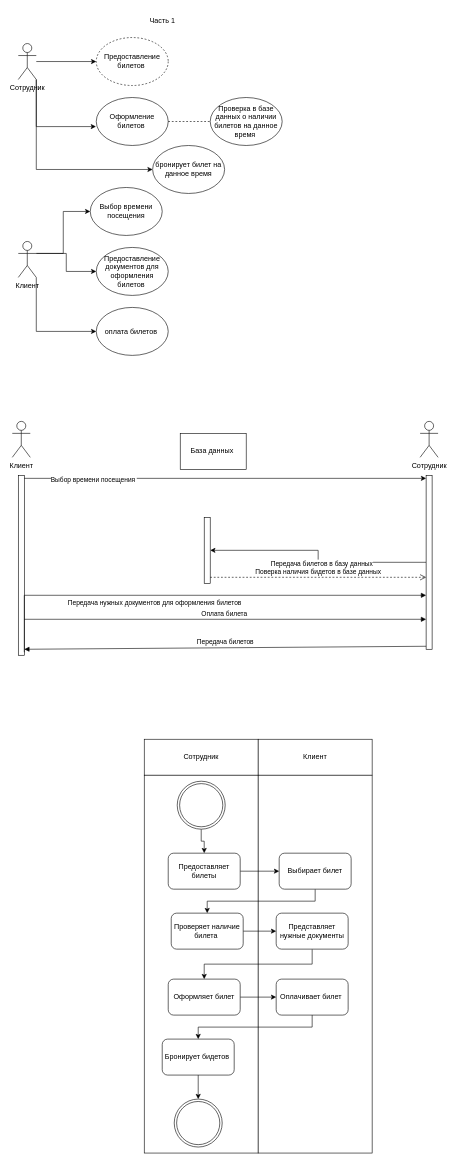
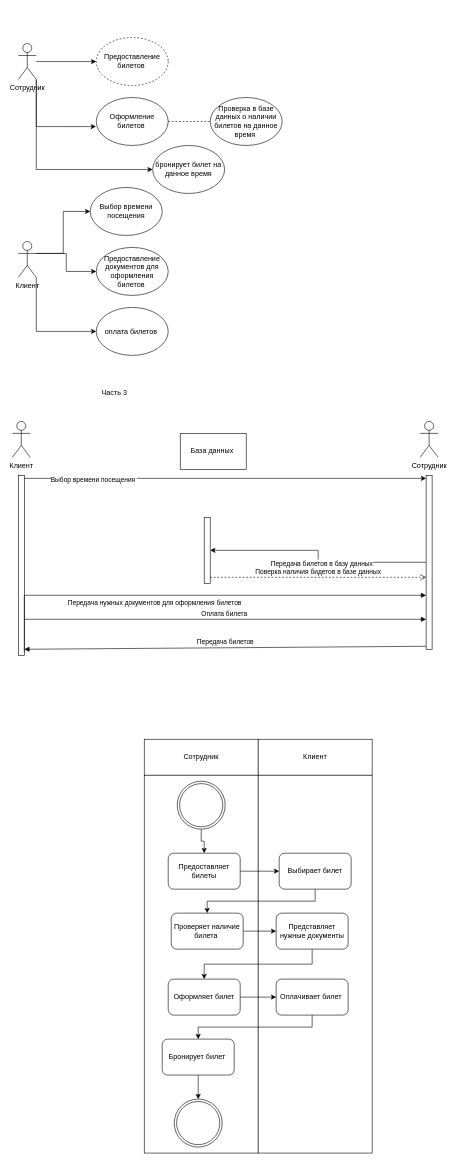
  <mxCell id="0" />
  <mxCell id="1" parent="0" />
  <mxCell id="2" value="" style="edgeStyle=orthogonalEdgeStyle;rounded=0;orthogonalLoop=1;jettySize=auto;html=1;" edge="1" parent="1" source="4" target="5"><mxGeometry relative="1" as="geometry" /></mxCell>
  <mxCell id="3" style="edgeStyle=orthogonalEdgeStyle;rounded=0;orthogonalLoop=1;jettySize=auto;html=1;exitX=1;exitY=1;exitDx=0;exitDy=0;exitPerimeter=0;entryX=0;entryY=0.5;entryDx=0;entryDy=0;" edge="1" parent="1" source="4" target="17"><mxGeometry relative="1" as="geometry" /></mxCell>
  <mxCell id="4" value="&lt;font style=&quot;vertical-align: inherit;&quot;&gt;&lt;font style=&quot;vertical-align: inherit;&quot;&gt;Сотрудник&lt;br&gt;&lt;/font&gt;&lt;/font&gt;" style="shape=umlActor;verticalLabelPosition=bottom;verticalAlign=top;html=1;outlineConnect=0;" vertex="1" parent="1"><mxGeometry x="30" y="72" width="30" height="60" as="geometry" /></mxCell>
  <mxCell id="5" value="&lt;font style=&quot;vertical-align: inherit;&quot;&gt;&lt;font style=&quot;vertical-align: inherit;&quot;&gt;Предоставление билетов&amp;nbsp;&lt;/font&gt;&lt;/font&gt;" style="ellipse;whiteSpace=wrap;html=1;dashed=1;" vertex="1" parent="1"><mxGeometry x="160" y="62" width="120" height="80" as="geometry" /></mxCell>
  <mxCell id="6" value="&lt;font style=&quot;vertical-align: inherit;&quot;&gt;&lt;font style=&quot;vertical-align: inherit;&quot;&gt;&lt;font style=&quot;vertical-align: inherit;&quot;&gt;&lt;font style=&quot;vertical-align: inherit;&quot;&gt;&lt;font style=&quot;vertical-align: inherit;&quot;&gt;&lt;font style=&quot;vertical-align: inherit;&quot;&gt;&lt;font style=&quot;vertical-align: inherit;&quot;&gt;&lt;font style=&quot;vertical-align: inherit;&quot;&gt;&lt;font style=&quot;vertical-align: inherit;&quot;&gt;&lt;font style=&quot;vertical-align: inherit;&quot;&gt;Выбор времени посещения&lt;/font&gt;&lt;/font&gt;&lt;/font&gt;&lt;/font&gt;&lt;/font&gt;&lt;/font&gt;&lt;/font&gt;&lt;/font&gt;&lt;/font&gt;&lt;/font&gt;" style="ellipse;whiteSpace=wrap;html=1;" vertex="1" parent="1"><mxGeometry x="150" y="312" width="120" height="80" as="geometry" /></mxCell>
  <mxCell id="7" value="&lt;font style=&quot;vertical-align: inherit;&quot;&gt;&lt;font style=&quot;vertical-align: inherit;&quot;&gt;Предоставление документов для оформления билетов&amp;nbsp;&lt;/font&gt;&lt;/font&gt;" style="ellipse;whiteSpace=wrap;html=1;" vertex="1" parent="1"><mxGeometry x="160" y="412" width="120" height="80" as="geometry" /></mxCell>
  <mxCell id="8" style="edgeStyle=orthogonalEdgeStyle;rounded=0;orthogonalLoop=1;jettySize=auto;html=1;exitX=1;exitY=0.333;exitDx=0;exitDy=0;exitPerimeter=0;entryX=0;entryY=0.5;entryDx=0;entryDy=0;" edge="1" parent="1" source="11" target="7"><mxGeometry relative="1" as="geometry" /></mxCell>
  <mxCell id="9" style="edgeStyle=orthogonalEdgeStyle;rounded=0;orthogonalLoop=1;jettySize=auto;html=1;exitX=1;exitY=1;exitDx=0;exitDy=0;exitPerimeter=0;entryX=0;entryY=0.5;entryDx=0;entryDy=0;" edge="1" parent="1" source="11" target="16"><mxGeometry relative="1" as="geometry" /></mxCell>
  <mxCell id="10" style="edgeStyle=orthogonalEdgeStyle;rounded=0;orthogonalLoop=1;jettySize=auto;html=1;exitX=1;exitY=0.333;exitDx=0;exitDy=0;exitPerimeter=0;entryX=0;entryY=0.5;entryDx=0;entryDy=0;" edge="1" parent="1" source="11" target="6"><mxGeometry relative="1" as="geometry" /></mxCell>
  <mxCell id="11" value="&lt;font style=&quot;vertical-align: inherit;&quot;&gt;&lt;font style=&quot;vertical-align: inherit;&quot;&gt;Клиент&lt;br&gt;&lt;br&gt;&lt;/font&gt;&lt;/font&gt;" style="shape=umlActor;verticalLabelPosition=bottom;verticalAlign=top;html=1;outlineConnect=0;" vertex="1" parent="1"><mxGeometry x="30" y="402" width="30" height="60" as="geometry" /></mxCell>
  <mxCell id="12" value="&lt;font style=&quot;vertical-align: inherit;&quot;&gt;&lt;font style=&quot;vertical-align: inherit;&quot;&gt;Оформление билетов&amp;nbsp;&lt;/font&gt;&lt;/font&gt;" style="ellipse;whiteSpace=wrap;html=1;" vertex="1" parent="1"><mxGeometry x="160" y="162" width="120" height="80" as="geometry" /></mxCell>
  <mxCell id="13" style="edgeStyle=orthogonalEdgeStyle;rounded=0;orthogonalLoop=1;jettySize=auto;html=1;exitX=1;exitY=1;exitDx=0;exitDy=0;exitPerimeter=0;entryX=-0.004;entryY=0.606;entryDx=0;entryDy=0;entryPerimeter=0;" edge="1" parent="1" source="4" target="12"><mxGeometry relative="1" as="geometry" /></mxCell>
  <mxCell id="14" value="&lt;font style=&quot;vertical-align: inherit;&quot;&gt;&lt;font style=&quot;vertical-align: inherit;&quot;&gt;&lt;font style=&quot;vertical-align: inherit;&quot;&gt;&lt;font style=&quot;vertical-align: inherit;&quot;&gt;Проверка в базе данных о наличии билетов на данное время&amp;nbsp;&lt;/font&gt;&lt;/font&gt;&lt;/font&gt;&lt;/font&gt;" style="ellipse;whiteSpace=wrap;html=1;" vertex="1" parent="1"><mxGeometry x="350" y="162" width="120" height="80" as="geometry" /></mxCell>
  <mxCell id="15" value="" style="endArrow=none;dashed=1;html=1;rounded=0;exitX=1;exitY=0.5;exitDx=0;exitDy=0;entryX=0;entryY=0.5;entryDx=0;entryDy=0;" edge="1" parent="1" source="12" target="14"><mxGeometry width="50" height="50" relative="1" as="geometry"><mxPoint x="360" y="272" as="sourcePoint" /><mxPoint x="410" y="222" as="targetPoint" /></mxGeometry></mxCell>
  <mxCell id="16" value="&lt;font style=&quot;vertical-align: inherit;&quot;&gt;&lt;font style=&quot;vertical-align: inherit;&quot;&gt;оплата билетов&amp;nbsp;&lt;/font&gt;&lt;/font&gt;" style="ellipse;whiteSpace=wrap;html=1;" vertex="1" parent="1"><mxGeometry x="160" y="512" width="120" height="80" as="geometry" /></mxCell>
  <mxCell id="17" value="&lt;font style=&quot;vertical-align: inherit;&quot;&gt;&lt;font style=&quot;vertical-align: inherit;&quot;&gt;бронирует билет на данное время&lt;/font&gt;&lt;/font&gt;" style="ellipse;whiteSpace=wrap;html=1;" vertex="1" parent="1"><mxGeometry x="254" y="242" width="120" height="80" as="geometry" /></mxCell>
  <mxCell id="18" value="&lt;font style=&quot;vertical-align: inherit;&quot;&gt;&lt;font style=&quot;vertical-align: inherit;&quot;&gt;Клиент&lt;/font&gt;&lt;/font&gt;" style="shape=umlActor;verticalLabelPosition=bottom;verticalAlign=top;html=1;" vertex="1" parent="1"><mxGeometry x="20" y="702" width="30" height="60" as="geometry" /></mxCell>
  <mxCell id="19" value="&lt;font style=&quot;vertical-align: inherit;&quot;&gt;&lt;font style=&quot;vertical-align: inherit;&quot;&gt;Сотрудник&lt;/font&gt;&lt;/font&gt;" style="shape=umlActor;verticalLabelPosition=bottom;verticalAlign=top;html=1;" vertex="1" parent="1"><mxGeometry x="700" y="702" width="30" height="60" as="geometry" /></mxCell>
  <mxCell id="20" value="" style="html=1;points=[[0,0,0,0,5],[0,1,0,0,-5],[1,0,0,0,5],[1,1,0,0,-5]];perimeter=orthogonalPerimeter;outlineConnect=0;targetShapes=umlLifeline;portConstraint=eastwest;newEdgeStyle={&quot;curved&quot;:0,&quot;rounded&quot;:0};" vertex="1" parent="1"><mxGeometry x="30" y="792" width="10" height="300" as="geometry" /></mxCell>
  <mxCell id="21" value="" style="edgeStyle=orthogonalEdgeStyle;rounded=0;orthogonalLoop=1;jettySize=auto;html=1;curved=0;" edge="1" parent="1" source="23" target="25"><mxGeometry relative="1" as="geometry" /></mxCell>
  <mxCell id="22" value="&lt;font style=&quot;vertical-align: inherit;&quot;&gt;&lt;font style=&quot;vertical-align: inherit;&quot;&gt;Передача билетов в базу данных&lt;/font&gt;&lt;/font&gt;" style="edgeLabel;html=1;align=center;verticalAlign=middle;resizable=0;points=[];" vertex="1" connectable="0" parent="21"><mxGeometry x="-0.078" y="1" relative="1" as="geometry"><mxPoint as="offset" /></mxGeometry></mxCell>
  <mxCell id="23" value="" style="html=1;points=[[0,0,0,0,5],[0,1,0,0,-5],[1,0,0,0,5],[1,1,0,0,-5]];perimeter=orthogonalPerimeter;outlineConnect=0;targetShapes=umlLifeline;portConstraint=eastwest;newEdgeStyle={&quot;curved&quot;:0,&quot;rounded&quot;:0};" vertex="1" parent="1"><mxGeometry x="710" y="792" width="10" height="290" as="geometry" /></mxCell>
  <mxCell id="24" value="&lt;font style=&quot;vertical-align: inherit;&quot;&gt;&lt;font style=&quot;vertical-align: inherit;&quot;&gt;База данных&amp;nbsp;&lt;/font&gt;&lt;/font&gt;" style="html=1;whiteSpace=wrap;" vertex="1" parent="1"><mxGeometry x="300" y="722" width="110" height="60" as="geometry" /></mxCell>
  <mxCell id="25" value="" style="html=1;points=[[0,0,0,0,5],[0,1,0,0,-5],[1,0,0,0,5],[1,1,0,0,-5]];perimeter=orthogonalPerimeter;outlineConnect=0;targetShapes=umlLifeline;portConstraint=eastwest;newEdgeStyle={&quot;curved&quot;:0,&quot;rounded&quot;:0};" vertex="1" parent="1"><mxGeometry x="340" y="862" width="10" height="110" as="geometry" /></mxCell>
  <mxCell id="26" value="&lt;font style=&quot;vertical-align: inherit;&quot;&gt;&lt;font style=&quot;vertical-align: inherit;&quot;&gt;Передача нужных документов для оформления билетов&lt;/font&gt;&lt;/font&gt;" style="endArrow=block;endFill=1;html=1;edgeStyle=orthogonalEdgeStyle;align=left;verticalAlign=top;rounded=0;exitX=1;exitY=1;exitDx=0;exitDy=-5;exitPerimeter=0;" edge="1" parent="1" source="20"><mxGeometry x="-0.566" relative="1" as="geometry"><mxPoint x="240" y="1022" as="sourcePoint" /><mxPoint x="710" y="992" as="targetPoint" /><Array as="points"><mxPoint x="40" y="992" /><mxPoint x="710" y="992" /></Array><mxPoint as="offset" /></mxGeometry></mxCell>
  <mxCell id="27" value="&lt;font style=&quot;vertical-align: inherit;&quot;&gt;&lt;font style=&quot;vertical-align: inherit;&quot;&gt;Поверка наличия бидетов в базе данных&lt;/font&gt;&lt;/font&gt;" style="html=1;verticalAlign=bottom;endArrow=open;dashed=1;endSize=8;curved=0;rounded=0;" edge="1" parent="1" target="23"><mxGeometry relative="1" as="geometry"><mxPoint x="350" y="962" as="sourcePoint" /><mxPoint x="440" y="962" as="targetPoint" /></mxGeometry></mxCell>
  <mxCell id="28" style="edgeStyle=orthogonalEdgeStyle;rounded=0;orthogonalLoop=1;jettySize=auto;html=1;curved=0;exitX=1;exitY=0;exitDx=0;exitDy=5;exitPerimeter=0;entryX=0;entryY=0;entryDx=0;entryDy=5;entryPerimeter=0;" edge="1" parent="1" source="20" target="23"><mxGeometry relative="1" as="geometry" /></mxCell>
  <mxCell id="29" value="&lt;font style=&quot;vertical-align: inherit;&quot;&gt;&lt;font style=&quot;vertical-align: inherit;&quot;&gt;&lt;font style=&quot;vertical-align: inherit;&quot;&gt;&lt;font style=&quot;vertical-align: inherit;&quot;&gt;Выбор&amp;nbsp;времени посещения&amp;nbsp;&lt;/font&gt;&lt;/font&gt;&lt;/font&gt;&lt;/font&gt;" style="edgeLabel;html=1;align=center;verticalAlign=middle;resizable=0;points=[];" vertex="1" connectable="0" parent="28"><mxGeometry x="-0.656" y="-1" relative="1" as="geometry"><mxPoint as="offset" /></mxGeometry></mxCell>
  <mxCell id="30" value="&lt;font style=&quot;vertical-align: inherit;&quot;&gt;&lt;font style=&quot;vertical-align: inherit;&quot;&gt;Оплата билета&amp;nbsp;&lt;/font&gt;&lt;/font&gt;" style="html=1;verticalAlign=bottom;endArrow=block;curved=0;rounded=0;" edge="1" parent="1" target="23"><mxGeometry width="80" relative="1" as="geometry"><mxPoint x="40" y="1032" as="sourcePoint" /><mxPoint x="340" y="922" as="targetPoint" /></mxGeometry></mxCell>
  <mxCell id="31" value="&lt;font style=&quot;vertical-align: inherit;&quot;&gt;&lt;font style=&quot;vertical-align: inherit;&quot;&gt;Передача билетов&lt;/font&gt;&lt;/font&gt;" style="html=1;verticalAlign=bottom;endArrow=block;curved=0;rounded=0;exitX=0;exitY=1;exitDx=0;exitDy=-5;exitPerimeter=0;" edge="1" parent="1" source="23"><mxGeometry width="80" relative="1" as="geometry"><mxPoint x="260" y="922" as="sourcePoint" /><mxPoint x="40" y="1082" as="targetPoint" /></mxGeometry></mxCell>
  <mxCell id="32" value="Сотрудник" style="rounded=0;whiteSpace=wrap;html=1;" vertex="1" parent="1"><mxGeometry x="240" y="1232" width="190" height="60" as="geometry" /></mxCell>
  <mxCell id="33" value="" style="rounded=0;whiteSpace=wrap;html=1;" vertex="1" parent="1"><mxGeometry x="240" y="1292" width="190" height="630" as="geometry" /></mxCell>
  <mxCell id="34" value="Клиент" style="rounded=0;whiteSpace=wrap;html=1;" vertex="1" parent="1"><mxGeometry x="430" y="1232" width="190" height="60" as="geometry" /></mxCell>
  <mxCell id="35" value="" style="rounded=0;whiteSpace=wrap;html=1;" vertex="1" parent="1"><mxGeometry x="430" y="1292" width="190" height="630" as="geometry" /></mxCell>
  <mxCell id="36" style="edgeStyle=orthogonalEdgeStyle;rounded=0;orthogonalLoop=1;jettySize=auto;html=1;exitX=0.5;exitY=1;exitDx=0;exitDy=0;" edge="1" parent="1" source="37" target="39"><mxGeometry relative="1" as="geometry" /></mxCell>
  <mxCell id="37" value="" style="ellipse;shape=doubleEllipse;whiteSpace=wrap;html=1;aspect=fixed;" vertex="1" parent="1"><mxGeometry x="295" y="1302" width="80" height="80" as="geometry" /></mxCell>
  <mxCell id="38" value="" style="edgeStyle=orthogonalEdgeStyle;rounded=0;orthogonalLoop=1;jettySize=auto;html=1;" edge="1" parent="1" source="39" target="41"><mxGeometry relative="1" as="geometry" /></mxCell>
  <mxCell id="39" value="Предоставляет билеты" style="rounded=1;whiteSpace=wrap;html=1;" vertex="1" parent="1"><mxGeometry x="280" y="1422" width="120" height="60" as="geometry" /></mxCell>
  <mxCell id="40" style="edgeStyle=orthogonalEdgeStyle;rounded=0;orthogonalLoop=1;jettySize=auto;html=1;exitX=0.5;exitY=1;exitDx=0;exitDy=0;entryX=0.5;entryY=0;entryDx=0;entryDy=0;" edge="1" parent="1" source="41" target="43"><mxGeometry relative="1" as="geometry" /></mxCell>
  <mxCell id="41" value="Выбирает билет" style="rounded=1;whiteSpace=wrap;html=1;" vertex="1" parent="1"><mxGeometry x="465" y="1422" width="120" height="60" as="geometry" /></mxCell>
  <mxCell id="42" style="edgeStyle=orthogonalEdgeStyle;rounded=0;orthogonalLoop=1;jettySize=auto;html=1;exitX=1;exitY=0.5;exitDx=0;exitDy=0;entryX=0;entryY=0.5;entryDx=0;entryDy=0;" edge="1" parent="1" source="43" target="45"><mxGeometry relative="1" as="geometry" /></mxCell>
  <mxCell id="43" value="Проверяет наличие билета&amp;nbsp;" style="rounded=1;whiteSpace=wrap;html=1;" vertex="1" parent="1"><mxGeometry x="285" y="1522" width="120" height="60" as="geometry" /></mxCell>
  <mxCell id="44" style="edgeStyle=orthogonalEdgeStyle;rounded=0;orthogonalLoop=1;jettySize=auto;html=1;exitX=0.5;exitY=1;exitDx=0;exitDy=0;entryX=0.5;entryY=0;entryDx=0;entryDy=0;" edge="1" parent="1" source="45" target="47"><mxGeometry relative="1" as="geometry" /></mxCell>
  <mxCell id="45" value="Представляет нужные документы" style="rounded=1;whiteSpace=wrap;html=1;" vertex="1" parent="1"><mxGeometry x="460" y="1522" width="120" height="60" as="geometry" /></mxCell>
  <mxCell id="46" style="edgeStyle=orthogonalEdgeStyle;rounded=0;orthogonalLoop=1;jettySize=auto;html=1;exitX=1;exitY=0.5;exitDx=0;exitDy=0;" edge="1" parent="1" source="47" target="49"><mxGeometry relative="1" as="geometry" /></mxCell>
  <mxCell id="47" value="Оформляет билет" style="rounded=1;whiteSpace=wrap;html=1;" vertex="1" parent="1"><mxGeometry x="280" y="1632" width="120" height="60" as="geometry" /></mxCell>
  <mxCell id="48" style="edgeStyle=orthogonalEdgeStyle;rounded=0;orthogonalLoop=1;jettySize=auto;html=1;exitX=0.5;exitY=1;exitDx=0;exitDy=0;entryX=0.5;entryY=0;entryDx=0;entryDy=0;" edge="1" parent="1" source="49" target="51"><mxGeometry relative="1" as="geometry" /></mxCell>
  <mxCell id="49" value="Оплачивает билет&amp;nbsp;" style="rounded=1;whiteSpace=wrap;html=1;" vertex="1" parent="1"><mxGeometry x="460" y="1632" width="120" height="60" as="geometry" /></mxCell>
  <mxCell id="50" value="" style="edgeStyle=orthogonalEdgeStyle;rounded=0;orthogonalLoop=1;jettySize=auto;html=1;" edge="1" parent="1" source="51" target="52"><mxGeometry relative="1" as="geometry" /></mxCell>
- <mxCell id="51" value="Бронирует бидетов&amp;nbsp;" style="rounded=1;whiteSpace=wrap;html=1;" vertex="1" parent="1"><mxGeometry x="270" y="1732" width="120" height="60" as="geometry" /></mxCell>
+ <mxCell id="51" value="Бронирует билет&amp;nbsp;" style="rounded=1;whiteSpace=wrap;html=1;" vertex="1" parent="1"><mxGeometry x="270" y="1732" width="120" height="60" as="geometry" /></mxCell>
  <mxCell id="52" value="" style="ellipse;shape=doubleEllipse;whiteSpace=wrap;html=1;aspect=fixed;" vertex="1" parent="1"><mxGeometry x="290" y="1832" width="80" height="80" as="geometry" /></mxCell>
- <mxCell id="53" value="&lt;font style=&quot;vertical-align: inherit;&quot;&gt;&lt;font style=&quot;vertical-align: inherit;&quot;&gt;Часть 1&lt;/font&gt;&lt;/font&gt;" style="text;html=1;align=center;verticalAlign=middle;resizable=0;points=[];autosize=1;strokeColor=none;fillColor=none;" vertex="1" parent="1"><mxGeometry x="235" y="20" width="70" height="30" as="geometry" /></mxCell>
+ <mxCell id="54" value="&lt;font style=&quot;vertical-align: inherit;&quot;&gt;&lt;font style=&quot;vertical-align: inherit;&quot;&gt;Часть 3&lt;/font&gt;&lt;/font&gt;" style="text;html=1;align=center;verticalAlign=middle;resizable=0;points=[];autosize=1;strokeColor=none;fillColor=none;" vertex="1" parent="1"><mxGeometry x="155" y="640" width="70" height="30" as="geometry" /></mxCell>
